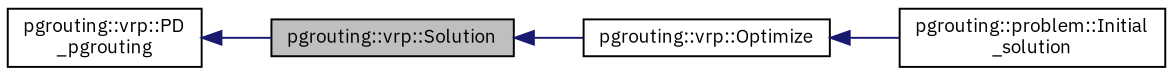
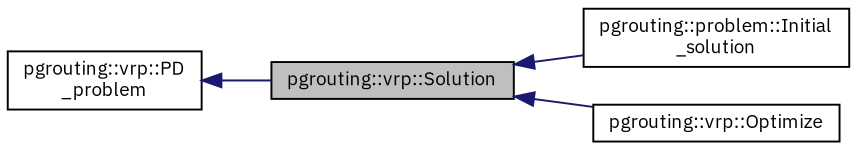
  digraph {
    fontname="IBM Plex Sans"
    rankdir=LR
    node [color=black fillcolor=white fontname="IBM Plex Sans" fontsize=10 shape=record style=filled]
    edge [color=midnightblue dir=back fontname="IBM Plex Sans" fontsize=10 labelfontname=Helvetica labelfontsize=10 style=solid]
    n1 [fillcolor=grey75 fontcolor=black height=0.2 label="pgrouting::vrp::Solution" width=0.4]
    n2 [height=0.2 label="pgrouting::problem::Initial\l_solution" width=0.4]
    n3 [height=0.2 label="pgrouting::vrp::Optimize" width=0.4]
-   n4 [height=0.2 label="pgrouting::vrp::PD\l_pgrouting" width=0.4]
-   n3 -> n2
+   n4 [height=0.2 label="pgrouting::vrp::PD\l_problem" width=0.4]
+   n1 -> n2
    n1 -> n3
    n4 -> n1
  }
